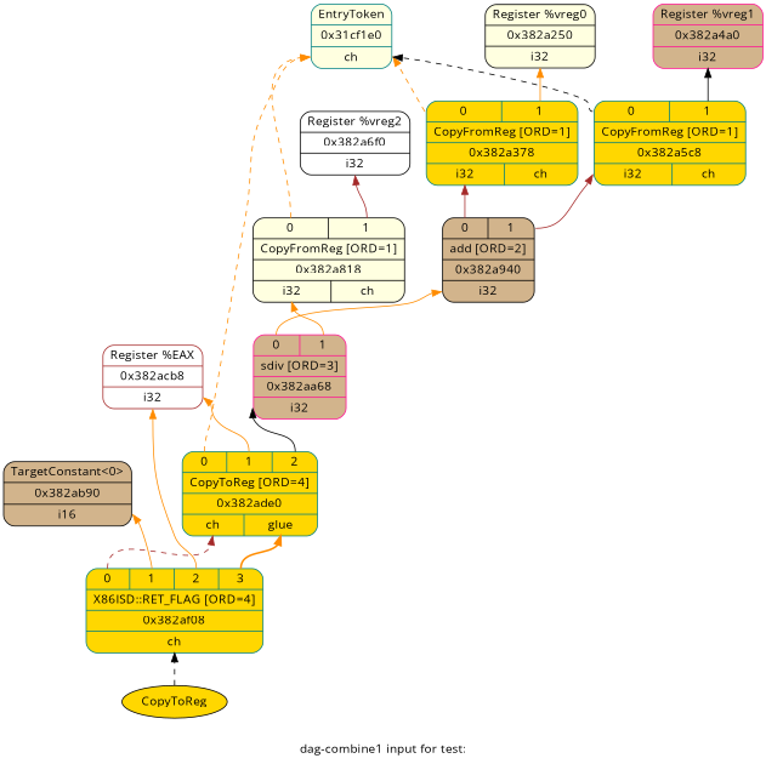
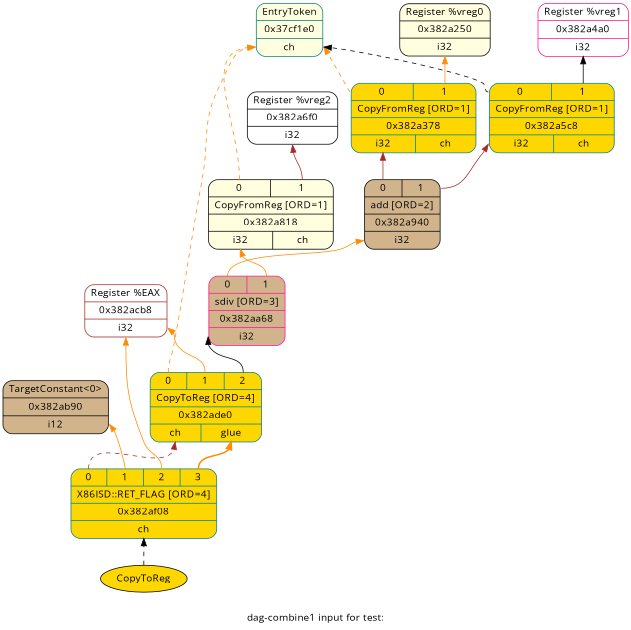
  digraph {
    fontname="Open Sans"
    label="dag-combine1 input for test:"
    rankdir=BT
    node [color=black fillcolor=gold fontname="Open Sans" shape=Mrecord style=filled]
    edge [color=darkorange fontname="Open Sans" headport=d0 tailport=s0]
-   n1 [color=teal fillcolor=lightyellow label="{EntryToken|0x31cf1e0|{<d0>ch}}"]
+   n1 [color=teal fillcolor=lightyellow label="{EntryToken|0x37cf1e0|{<d0>ch}}"]
    n2 [fillcolor=lightyellow label="{Register %vreg0|0x382a250|{<d0>i32}}"]
    n3 [color=teal label="{{<s0>0|<s1>1}|CopyFromReg [ORD=1]|0x382a378|{<d0>i32|<d1>ch}}"]
-   n4 [color=deeppink fillcolor=tan label="{Register %vreg1|0x382a4a0|{<d0>i32}}"]
+   n4 [color=deeppink fillcolor=white label="{Register %vreg1|0x382a4a0|{<d0>i32}}"]
    n5 [color=teal label="{{<s0>0|<s1>1}|CopyFromReg [ORD=1]|0x382a5c8|{<d0>i32|<d1>ch}}"]
    n6 [fillcolor=white label="{Register %vreg2|0x382a6f0|{<d0>i32}}"]
    n7 [fillcolor=lightyellow label="{{<s0>0|<s1>1}|CopyFromReg [ORD=1]|0x382a818|{<d0>i32|<d1>ch}}"]
    n8 [fillcolor=tan label="{{<s0>0|<s1>1}|add [ORD=2]|0x382a940|{<d0>i32}}"]
    n9 [color=deeppink fillcolor=tan label="{{<s0>0|<s1>1}|sdiv [ORD=3]|0x382aa68|{<d0>i32}}"]
-   n10 [fillcolor=tan label="{TargetConstant\<0\>|0x382ab90|{<d0>i16}}"]
+   n10 [fillcolor=tan label="{TargetConstant\<0\>|0x382ab90|{<d0>i12}}"]
    n11 [color=brown fillcolor=white label="{Register %EAX|0x382acb8|{<d0>i32}}"]
    n12 [color=teal label="{{<s0>0|<s1>1|<s2>2}|CopyToReg [ORD=4]|0x382ade0|{<d0>ch|<d1>glue}}"]
    n13 [color=teal label="{{<s0>0|<s1>1|<s2>2|<s3>3}|X86ISD::RET_FLAG [ORD=4]|0x382af08|{<d0>ch}}"]
    n14 [label=CopyToReg plaintext=circle shape=""]
    n3 -> n1 [style=dashed]
    n3 -> n2 [tailport=s1]
    n5 -> n1 [color=black style=dashed]
    n5 -> n4 [color=black tailport=s1]
    n7 -> n1 [style=dashed]
    n7 -> n6 [color=brown tailport=s1]
    n8 -> n3 [color=brown]
    n8 -> n5 [color=brown tailport=s1]
    n9 -> n7 [tailport=s1]
    n9 -> n8
    n12 -> n1 [style=dashed]
    n12 -> n9 [color=black tailport=s2]
    n12 -> n11 [tailport=s1]
    n13 -> n10 [tailport=s1]
    n13 -> n11 [tailport=s2]
    n13 -> n12 [color=brown style=dashed]
    n13 -> n12 [headport=d1 style=bold tailport=s3]
    n14 -> n13 [color=black style=dashed]
  }
